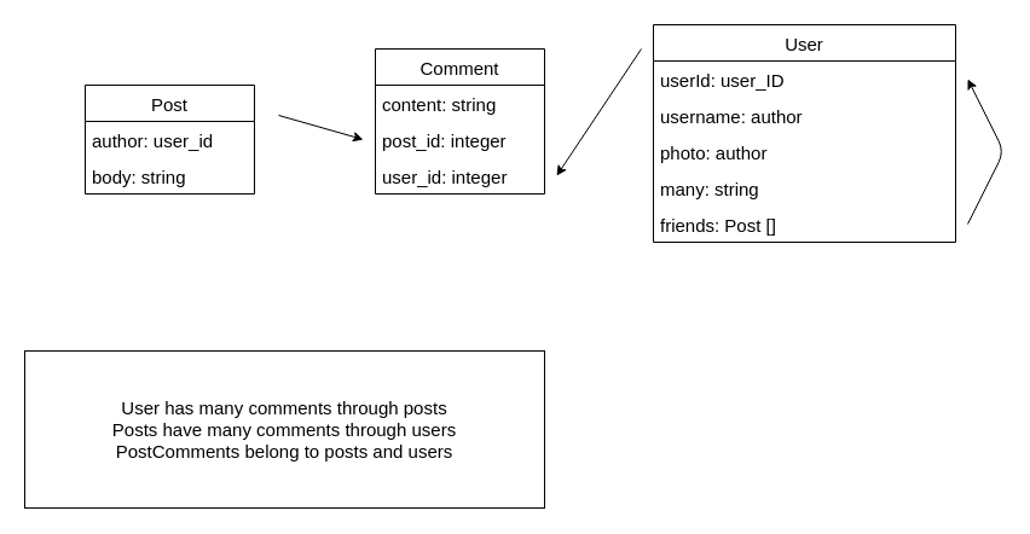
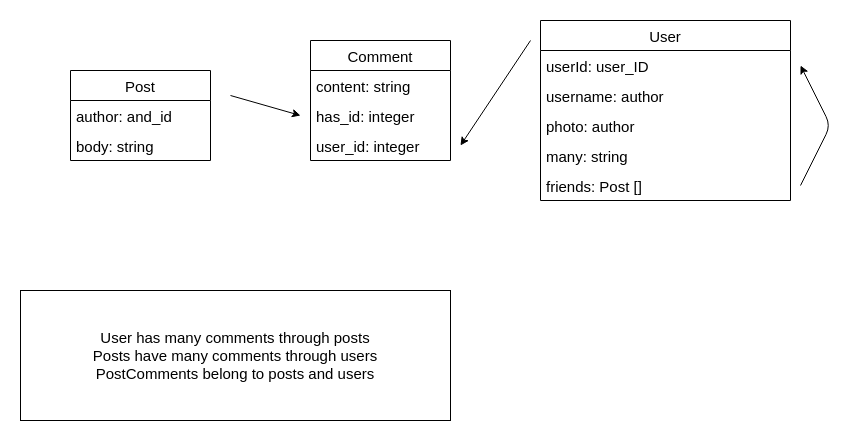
  <mxCell id="0" />
  <mxCell id="1" parent="0" />
  <mxCell id="2" value="User" style="swimlane;fontStyle=0;childLayout=stackLayout;horizontal=1;startSize=30;horizontalStack=0;resizeParent=1;resizeParentMax=0;resizeLast=0;collapsible=1;marginBottom=0;fontSize=15;" vertex="1" parent="1"><mxGeometry x="540" y="20" width="250" height="180" as="geometry"><mxRectangle x="150" y="50" width="60" height="30" as="alternateBounds" /></mxGeometry></mxCell>
  <mxCell id="3" value="userId: user_ID" style="text;strokeColor=none;fillColor=none;align=left;verticalAlign=middle;spacingLeft=4;spacingRight=4;overflow=hidden;points=[[0,0.5],[1,0.5]];portConstraint=eastwest;rotatable=0;fontSize=15;" vertex="1" parent="2"><mxGeometry y="30" width="250" height="30" as="geometry" /></mxCell>
  <mxCell id="4" value="username: author" style="text;strokeColor=none;fillColor=none;align=left;verticalAlign=middle;spacingLeft=4;spacingRight=4;overflow=hidden;points=[[0,0.5],[1,0.5]];portConstraint=eastwest;rotatable=0;fontSize=15;" vertex="1" parent="2"><mxGeometry y="60" width="250" height="30" as="geometry" /></mxCell>
  <mxCell id="5" value="photo: author" style="text;strokeColor=none;fillColor=none;align=left;verticalAlign=middle;spacingLeft=4;spacingRight=4;overflow=hidden;points=[[0,0.5],[1,0.5]];portConstraint=eastwest;rotatable=0;fontSize=15;" vertex="1" parent="2"><mxGeometry y="90" width="250" height="30" as="geometry" /></mxCell>
  <mxCell id="6" value="many: string" style="text;strokeColor=none;fillColor=none;align=left;verticalAlign=middle;spacingLeft=4;spacingRight=4;overflow=hidden;points=[[0,0.5],[1,0.5]];portConstraint=eastwest;rotatable=0;fontSize=15;" vertex="1" parent="2"><mxGeometry y="120" width="250" height="30" as="geometry" /></mxCell>
  <mxCell id="7" value="friends: Post []" style="text;strokeColor=none;fillColor=none;align=left;verticalAlign=middle;spacingLeft=4;spacingRight=4;overflow=hidden;points=[[0,0.5],[1,0.5]];portConstraint=eastwest;rotatable=0;fontSize=15;" vertex="1" parent="2"><mxGeometry y="150" width="250" height="30" as="geometry" /></mxCell>
  <mxCell id="8" value="Post" style="swimlane;fontStyle=0;childLayout=stackLayout;horizontal=1;startSize=30;horizontalStack=0;resizeParent=1;resizeParentMax=0;resizeLast=0;collapsible=1;marginBottom=0;fontSize=15;" vertex="1" parent="1"><mxGeometry x="70" y="70" width="140" height="90" as="geometry" /></mxCell>
- <mxCell id="9" value="author: user_id" style="text;strokeColor=none;fillColor=none;align=left;verticalAlign=middle;spacingLeft=4;spacingRight=4;overflow=hidden;points=[[0,0.5],[1,0.5]];portConstraint=eastwest;rotatable=0;fontSize=15;" vertex="1" parent="8"><mxGeometry y="30" width="140" height="30" as="geometry" /></mxCell>
+ <mxCell id="9" value="author: and_id" style="text;strokeColor=none;fillColor=none;align=left;verticalAlign=middle;spacingLeft=4;spacingRight=4;overflow=hidden;points=[[0,0.5],[1,0.5]];portConstraint=eastwest;rotatable=0;fontSize=15;" vertex="1" parent="8"><mxGeometry y="30" width="140" height="30" as="geometry" /></mxCell>
  <mxCell id="10" value="body: string" style="text;strokeColor=none;fillColor=none;align=left;verticalAlign=middle;spacingLeft=4;spacingRight=4;overflow=hidden;points=[[0,0.5],[1,0.5]];portConstraint=eastwest;rotatable=0;fontSize=15;" vertex="1" parent="8"><mxGeometry y="60" width="140" height="30" as="geometry" /></mxCell>
  <mxCell id="11" value="" style="endArrow=classic;html=1;fontSize=15;" edge="1" parent="1"><mxGeometry width="50" height="50" relative="1" as="geometry"><mxPoint x="230" y="95" as="sourcePoint" /><mxPoint x="300" y="115" as="targetPoint" /><Array as="points" /></mxGeometry></mxCell>
  <mxCell id="12" value="" style="endArrow=classic;html=1;fontSize=15;" edge="1" parent="1"><mxGeometry width="50" height="50" relative="1" as="geometry"><mxPoint x="800" y="185" as="sourcePoint" /><mxPoint x="800" y="65" as="targetPoint" /><Array as="points"><mxPoint x="830" y="125" /></Array></mxGeometry></mxCell>
  <mxCell id="13" value="Comment" style="swimlane;fontStyle=0;childLayout=stackLayout;horizontal=1;startSize=30;horizontalStack=0;resizeParent=1;resizeParentMax=0;resizeLast=0;collapsible=1;marginBottom=0;fontSize=15;" vertex="1" parent="1"><mxGeometry x="310" y="40" width="140" height="120" as="geometry" /></mxCell>
  <mxCell id="14" value="content: string" style="text;strokeColor=none;fillColor=none;align=left;verticalAlign=middle;spacingLeft=4;spacingRight=4;overflow=hidden;points=[[0,0.5],[1,0.5]];portConstraint=eastwest;rotatable=0;fontSize=15;" vertex="1" parent="13"><mxGeometry y="30" width="140" height="30" as="geometry" /></mxCell>
- <mxCell id="15" value="post_id: integer" style="text;strokeColor=none;fillColor=none;align=left;verticalAlign=middle;spacingLeft=4;spacingRight=4;overflow=hidden;points=[[0,0.5],[1,0.5]];portConstraint=eastwest;rotatable=0;fontSize=15;" vertex="1" parent="13"><mxGeometry y="60" width="140" height="30" as="geometry" /></mxCell>
+ <mxCell id="15" value="has_id: integer" style="text;strokeColor=none;fillColor=none;align=left;verticalAlign=middle;spacingLeft=4;spacingRight=4;overflow=hidden;points=[[0,0.5],[1,0.5]];portConstraint=eastwest;rotatable=0;fontSize=15;" vertex="1" parent="13"><mxGeometry y="60" width="140" height="30" as="geometry" /></mxCell>
  <mxCell id="16" value="user_id: integer" style="text;strokeColor=none;fillColor=none;align=left;verticalAlign=middle;spacingLeft=4;spacingRight=4;overflow=hidden;points=[[0,0.5],[1,0.5]];portConstraint=eastwest;rotatable=0;fontSize=15;" vertex="1" parent="13"><mxGeometry y="90" width="140" height="30" as="geometry" /></mxCell>
  <mxCell id="17" value="" style="endArrow=classic;html=1;fontSize=15;" edge="1" parent="1"><mxGeometry width="50" height="50" relative="1" as="geometry"><mxPoint x="530" y="40" as="sourcePoint" /><mxPoint x="460" y="145" as="targetPoint" /></mxGeometry></mxCell>
  <mxCell id="18" value="User has many comments through posts&lt;br&gt;Posts have many comments through users&lt;br&gt;PostComments belong to posts and users" style="rounded=0;whiteSpace=wrap;html=1;fontSize=15;align=center;" vertex="1" parent="1"><mxGeometry x="20" y="290" width="430" height="130" as="geometry" /></mxCell>
